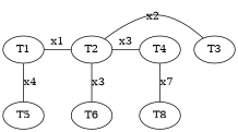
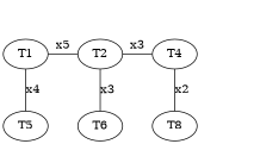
  graph {
    n1 [label=T1]
    n2 [label=T2]
-   n3 [label=T3]
    n4 [label=T4]
    n5 [label=T5]
    n6 [label=T6]
    n7 [label=T8]
    subgraph sub_1 {
      rank=same
      n1
      n2
-     n3
      n4
    }
    subgraph sub_2 {
      rank=same
      n5
      n6
      n7
    }
-   n1 -- n2 [label=x1]
+   n1 -- n2 [label=x5]
    n1 -- n5 [label=x4]
-   n2 -- n3 [label=x2]
    n2 -- n4 [label=x3]
    n2 -- n6 [label=x3]
-   n4 -- n7 [label=x7]
+   n4 -- n7 [label=x2]
  }
